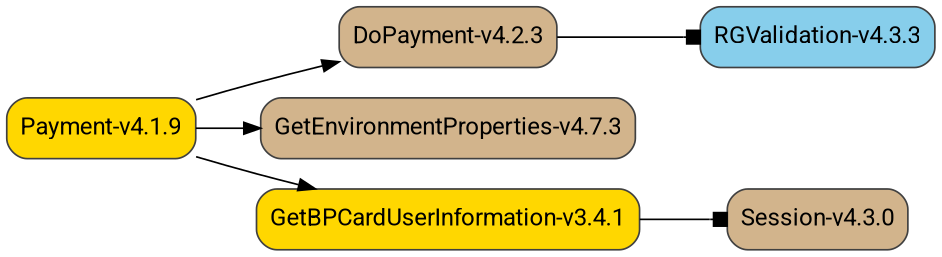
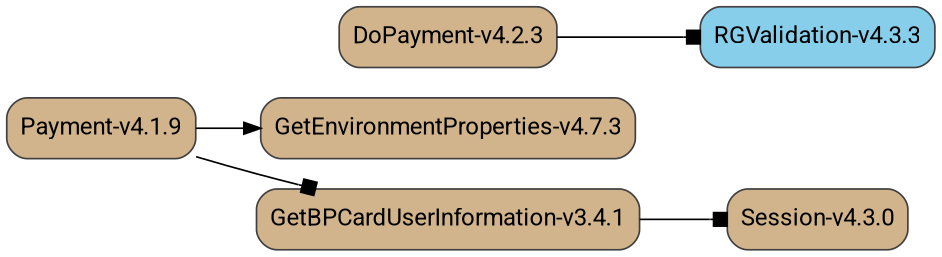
  digraph {
    fontname=Roboto
    rankdir=LR
    node [color=grey25 fillcolor=tan fontname=Roboto shape=box style="rounded,filled"]
    edge [arrowhead=box fontname=Roboto]
    "RGValidation-v4.3.3" [fillcolor=skyblue]
    "DoPayment-v4.2.3"
-   "Payment-v4.1.9" [fillcolor=gold]
+   "Payment-v4.1.9"
    n4 [label="GetEnvironmentProperties-v4.7.3"]
-   "GetBPCardUserInformation-v3.4.1" [fillcolor=gold]
+   "GetBPCardUserInformation-v3.4.1"
    "Session-v4.3.0"
    "DoPayment-v4.2.3" -> "RGValidation-v4.3.3"
-   "Payment-v4.1.9" -> "DoPayment-v4.2.3" [arrowhead=normal]
    "Payment-v4.1.9" -> n4 [arrowhead=normal]
-   "Payment-v4.1.9" -> "GetBPCardUserInformation-v3.4.1" [arrowhead=normal]
+   "Payment-v4.1.9" -> "GetBPCardUserInformation-v3.4.1"
    "GetBPCardUserInformation-v3.4.1" -> "Session-v4.3.0"
  }
